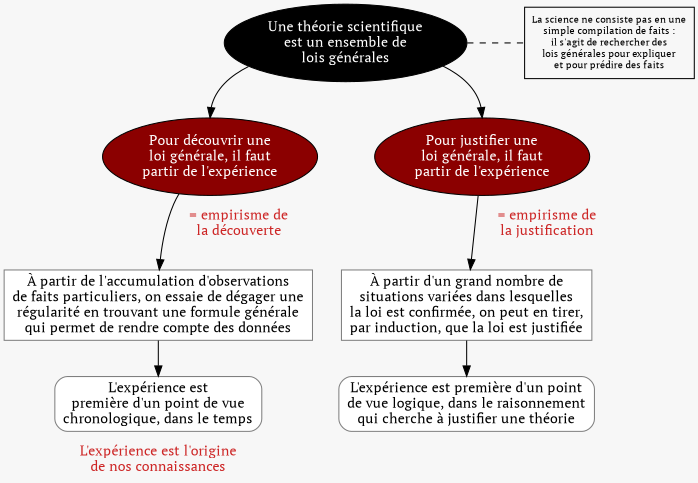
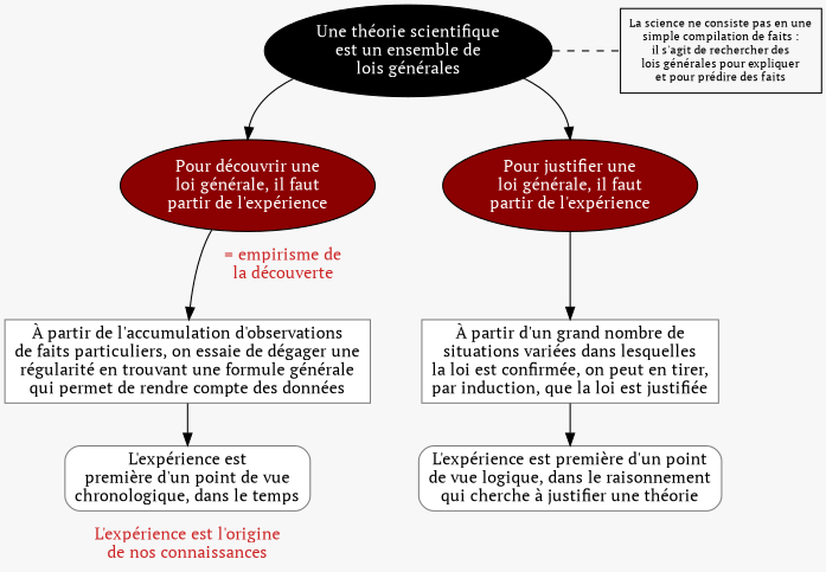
  digraph {
    bgcolor=grey97
    fontname="PT Serif"
    nodesep=0.2
    ranksep=0.1
    splines=true
    style=filled
    node [fillcolor=grey97 fontcolor=black fontname="PT Serif" style="filled, rounded" color=grey50 shape=box]
    edge [fontname="PT Serif" minlen=4]
    n1 [fillcolor=red4 fontcolor=white label="Pour découvrir une\nloi générale, il faut\npartir de l'expérience" color="" shape=""]
    n2 [fillcolor=red4 fontcolor=white label="Pour justifier une\nloi générale, il faut\npartir de l'expérience" color="" shape=""]
    n3 [fillcolor=12 fontcolor=white label="Une théorie scientifique\nest un ensemble de\nlois générales" style=filled color="" shape=""]
    n4 [color=black fontsize=10 label="La science ne consiste pas en une\nsimple compilation de faits :\nil s'agit de rechercher des\nlois générales pour expliquer\net pour prédire des faits" margin=0.1 style=filled]
    n5 [fillcolor=white label="À partir de l'accumulation d'observations\nde faits particuliers, on essaie de dégager une\nrégularité en trouvant une formule générale\nqui permet de rendre compte des données" style=filled]
    n6 [fontcolor=firebrick3 label="= empirisme de\nla découverte" shape=plaintext]
    n7 [fillcolor=white label="À partir d'un grand nombre de\nsituations variées dans lesquelles\nla loi est confirmée, on peut en tirer,\npar induction, que la loi est justifiée" style=filled]
-   n8 [fontcolor=firebrick3 label="= empirisme de\nla justification" shape=plaintext]
    n9 [fillcolor=white label="L'expérience est\npremière d'un point de vue\nchronologique, dans le temps"]
    n10 [fillcolor=white label="L'expérience est première d'un point\nde vue logique, dans le raisonnement\nqui cherche à justifier une théorie"]
    n11 [fontcolor=firebrick3 label="L'expérience est l'origine\nde nos connaissances" shape=plaintext]
    subgraph sub_1 {
      rank=same
      n1
      n2
    }
    subgraph sub_2 {
      rank=same
      n3
      n4
    }
    n1 -> n2 [style=invis]
    n1 -> n5
    n1 -> n6 [minlen=1 style=invis]
    n2 -> n7
-   n2 -> n8 [minlen=1 style=invis]
    n3 -> n1 [headport=n]
    n3 -> n2 [headport=n]
    n3 -> n4 [arrowhead=none color=black style=dashed]
    n5 -> n9
    n7 -> n10
    n9 -> n11 [minlen=1 style=invis]
  }
